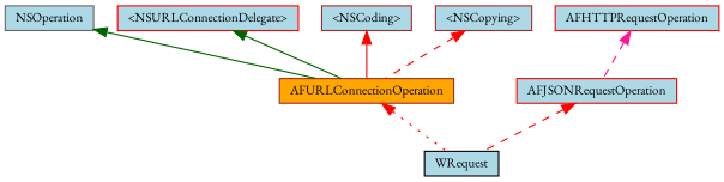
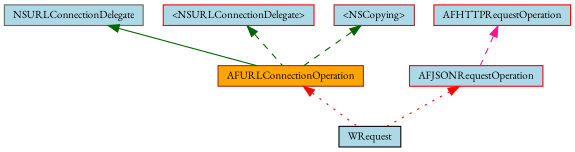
  digraph {
    fontname="EB Garamond"
    node [color=red fillcolor=lightblue fontname="EB Garamond" fontsize=10 shape=record style=filled]
    edge [color=red dir=back fontname="EB Garamond" fontsize=10 labelfontname=Helvetica labelfontsize=10 style=solid]
    n1 [fontcolor=black height=0.2 label=AFJSONRequestOperation width=0.4]
    n2 [color=black height=0.2 label=WRequest width=0.4]
    n3 [height=0.2 label=AFHTTPRequestOperation width=0.4]
    n4 [color=brown fillcolor=orange height=0.2 label=AFURLConnectionOperation width=0.4]
-   n5 [color=gray40 height=0.2 label=NSOperation width=0.4]
+   n5 [color=gray40 height=0.2 label=NSURLConnectionDelegate width=0.4]
    n6 [height=0.2 label="\<NSURLConnectionDelegate\>" width=0.4]
-   n7 [color=brown height=0.2 label="\<NSCoding\>" width=0.4]
    n8 [color=brown height=0.2 label="\<NSCopying\>" width=0.4]
-   n1 -> n2 [style=dashed]
+   n1 -> n2 [style=dotted]
    n3 -> n1 [color=deeppink style=dashed]
    n4 -> n2 [style=dotted]
    n5 -> n4 [color=darkgreen]
-   n6 -> n4 [color=darkgreen]
-   n7 -> n4
-   n8 -> n4 [style=dashed]
+   n6 -> n4 [color=darkgreen style=dashed]
+   n8 -> n4 [color=darkgreen style=dashed]
  }
